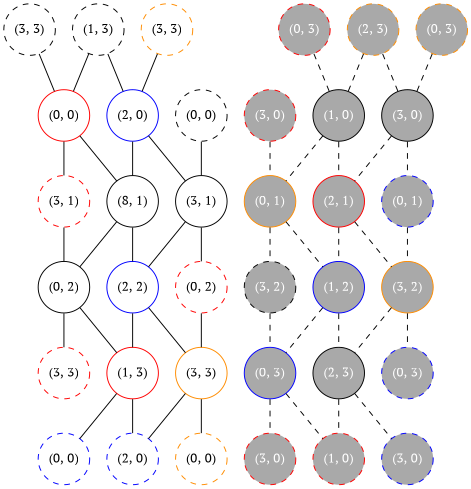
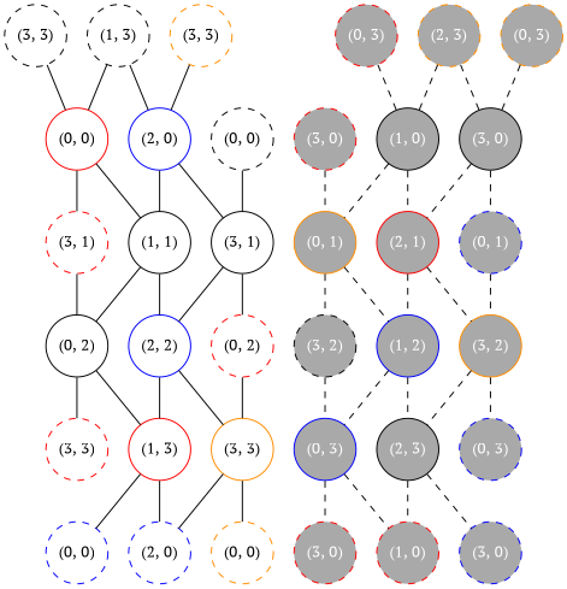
  graph {
    fontname="PT Serif"
    node [fixedsize=True style=dashed color=black fontname="PT Serif"]
    edge [fontname="PT Serif"]
    n1 [height=0.75 label="(3, 3)" width=0.75]
    "(0, 0)" [height=0.75 width=0.75 color=red style=""]
    n3 [fillcolor=darkgray fontcolor=white height=0.75 label="(0, 3)" style="filled,dashed" width=0.75 color=red]
    "(1, 0)" [fillcolor=darkgray fontcolor=white height=0.75 style=filled width=0.75]
    n5 [height=0.75 label="(1, 3)" width=0.75]
    "(2, 0)" [height=0.75 width=0.75 color=blue style=""]
    n7 [fillcolor=darkgray fontcolor=white height=0.75 label="(2, 3)" style="filled,dashed" width=0.75 color=darkorange]
    "(3, 0)" [fillcolor=darkgray fontcolor=white height=0.75 style=filled width=0.75]
    n9 [height=0.75 label="(3, 3)" width=0.75 color=darkorange]
    n10 [fillcolor=darkgray fontcolor=white height=0.75 label="(0, 3)" style="filled,dashed" width=0.75 color=darkorange]
    n11 [fillcolor=darkgray fontcolor=white height=0.75 label="(3, 0)" style="filled,dashed" width=0.75 color=red]
    "(0, 1)" [fillcolor=darkgray fontcolor=white height=0.75 style=filled width=0.75 color=darkorange]
    n13 [height=0.75 label="(3, 1)" width=0.75 color=red]
-   "(1, 1)" [height=0.75 width=0.75 label="(8, 1)" style=""]
+   "(1, 1)" [height=0.75 width=0.75 style=""]
    "(2, 1)" [fillcolor=darkgray fontcolor=white height=0.75 style=filled width=0.75 color=red]
    "(3, 1)" [height=0.75 width=0.75 style=""]
    n17 [fillcolor=darkgray fontcolor=white height=0.75 label="(0, 1)" style="filled,dashed" width=0.75 color=blue]
    n18 [height=0.75 label="(0, 0)" width=0.75]
    "(0, 2)" [height=0.75 width=0.75 style=""]
    n20 [fillcolor=darkgray fontcolor=white height=0.75 label="(3, 2)" style="filled,dashed" width=0.75]
    "(1, 2)" [fillcolor=darkgray fontcolor=white height=0.75 style=filled width=0.75 color=blue]
    "(2, 2)" [height=0.75 width=0.75 color=blue style=""]
    "(3, 2)" [fillcolor=darkgray fontcolor=white height=0.75 style=filled width=0.75 color=darkorange]
    n24 [height=0.75 label="(0, 2)" width=0.75 color=red]
    "(0, 3)" [fillcolor=darkgray fontcolor=white height=0.75 style=filled width=0.75 color=blue]
    n26 [height=0.75 label="(3, 3)" width=0.75 color=red]
    "(1, 3)" [height=0.75 width=0.75 color=red style=""]
    "(2, 3)" [fillcolor=darkgray fontcolor=white height=0.75 style=filled width=0.75]
    "(3, 3)" [height=0.75 width=0.75 color=darkorange style=""]
    n30 [fillcolor=darkgray fontcolor=white height=0.75 label="(0, 3)" style="filled,dashed" width=0.75 color=blue]
    n31 [fillcolor=darkgray fontcolor=white height=0.75 label="(3, 0)" style="filled,dashed" width=0.75 color=red]
    n32 [fillcolor=darkgray fontcolor=white height=0.75 label="(1, 0)" style="filled,dashed" width=0.75 color=red]
    n33 [height=0.75 label="(0, 0)" width=0.75 color=blue]
    n34 [height=0.75 label="(2, 0)" width=0.75 color=blue]
    n35 [fillcolor=darkgray fontcolor=white height=0.75 label="(3, 0)" style="filled,dashed" width=0.75 color=blue]
    n36 [height=0.75 label="(0, 0)" width=0.75 color=darkorange]
    n1 -- "(0, 0)"
    "(0, 0)" -- n13
    "(0, 0)" -- "(1, 1)"
    n3 -- "(1, 0)" [color=black style=dashed]
    "(1, 0)" -- "(0, 1)" [color=black style=dashed]
    "(1, 0)" -- "(2, 1)" [color=black style=dashed]
    n5 -- "(0, 0)"
    n5 -- "(2, 0)"
    "(2, 0)" -- "(1, 1)"
    "(2, 0)" -- "(3, 1)"
    n7 -- "(1, 0)" [color=black style=dashed]
    n7 -- "(3, 0)" [color=black style=dashed]
    "(3, 0)" -- "(2, 1)" [color=black style=dashed]
    "(3, 0)" -- n17 [color=black style=dashed]
    n9 -- "(2, 0)"
    n10 -- "(3, 0)" [color=black style=dashed]
    n11 -- "(0, 1)" [color=black style=dashed]
    "(0, 1)" -- n20 [color=black style=dashed]
    "(0, 1)" -- "(1, 2)" [color=black style=dashed]
    n13 -- "(0, 2)"
    "(1, 1)" -- "(0, 2)"
    "(1, 1)" -- "(2, 2)"
    "(2, 1)" -- "(1, 2)" [color=black style=dashed]
    "(2, 1)" -- "(3, 2)" [color=black style=dashed]
    "(3, 1)" -- "(2, 2)"
    "(3, 1)" -- n24
    n17 -- "(3, 2)" [color=black style=dashed]
    n18 -- "(3, 1)"
    "(0, 2)" -- n26
    "(0, 2)" -- "(1, 3)"
    n20 -- "(0, 3)" [color=black style=dashed]
    "(1, 2)" -- "(0, 3)" [color=black style=dashed]
    "(1, 2)" -- "(2, 3)" [color=black style=dashed]
    "(2, 2)" -- "(1, 3)"
    "(2, 2)" -- "(3, 3)"
    "(3, 2)" -- "(2, 3)" [color=black style=dashed]
    "(3, 2)" -- n30 [color=black style=dashed]
    n24 -- "(3, 3)"
    "(0, 3)" -- n31 [color=black style=dashed]
    "(0, 3)" -- n32 [color=black style=dashed]
    "(1, 3)" -- n33
    "(1, 3)" -- n34
    "(2, 3)" -- n32 [color=black style=dashed]
    "(2, 3)" -- n35 [color=black style=dashed]
    "(3, 3)" -- n34
    "(3, 3)" -- n36
  }
